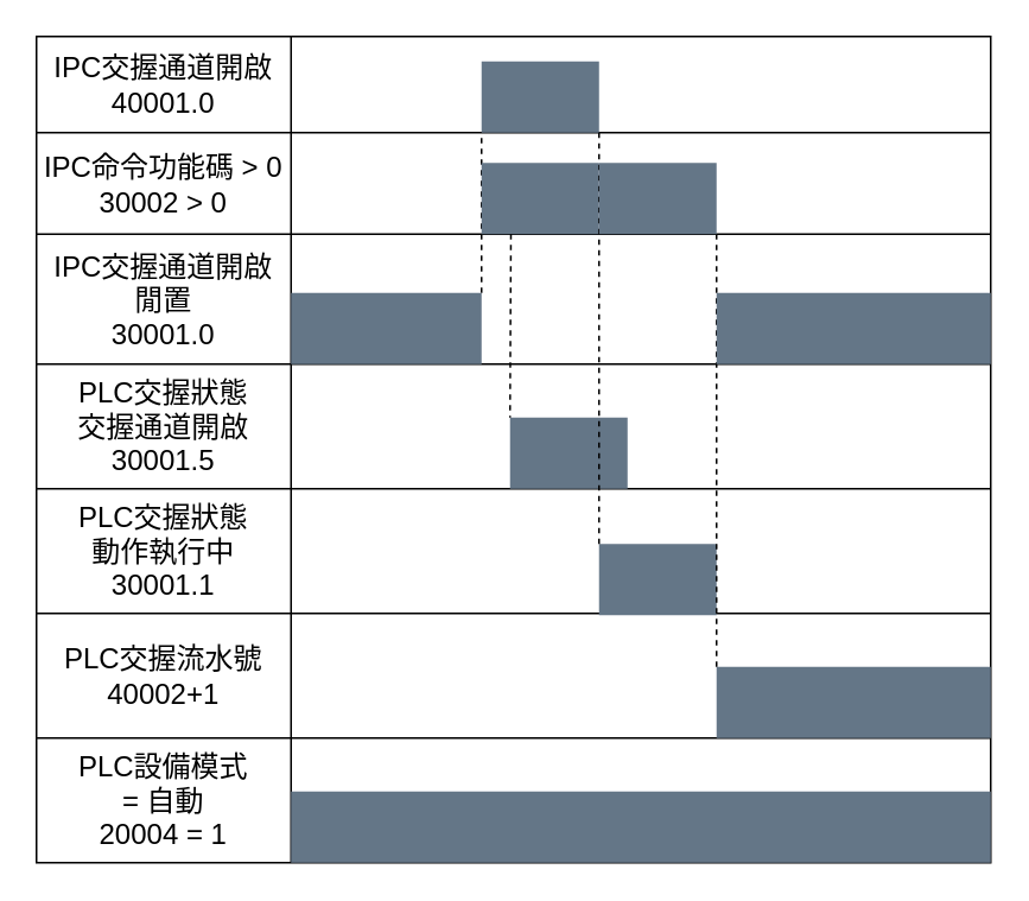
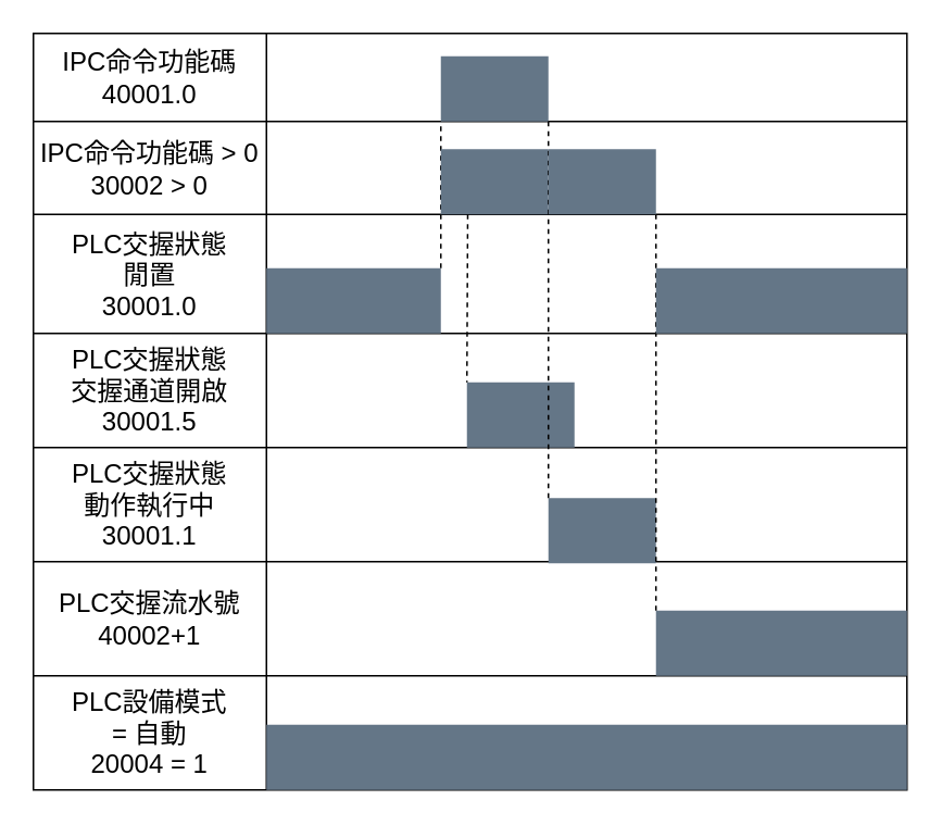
  <mxCell id="0" />
  <mxCell id="1" parent="0" />
  <mxCell id="2" value="" style="shape=table;startSize=0;container=1;collapsible=0;childLayout=tableLayout;fontSize=16;points=[[0,0,0,0,0],[0,0.25,0,0,0],[0,0.5,0,0,0],[0,0.75,0,0,0],[0,1,0,0,0],[0.25,0,0,0,0],[0.25,1,0,0,0],[0.5,0,0,0,0],[0.5,1,0,0,0],[0.75,0,0,0,0],[0.75,1,0,0,0],[1,0,0,0,0],[1,0.25,0,0,0],[1,0.5,0,0,0],[1,0.75,0,0,0],[1,1,0,0,0]];strokeColor=default;swimlaneFillColor=none;gradientColor=none;fillColor=none;" parent="1" vertex="1"><mxGeometry x="20" y="20" width="536" height="464" as="geometry" /></mxCell>
  <mxCell id="3" value="" style="shape=tableRow;horizontal=0;startSize=0;swimlaneHead=0;swimlaneBody=0;strokeColor=inherit;top=0;left=0;bottom=0;right=0;collapsible=0;dropTarget=0;fillColor=none;points=[[0,0.5],[1,0.5]];portConstraint=eastwest;fontSize=16;" parent="2" vertex="1"><mxGeometry width="536" height="54" as="geometry" /></mxCell>
- <mxCell id="4" value="IPC交握通道開啟&lt;div&gt;40001.0&lt;/div&gt;" style="shape=partialRectangle;html=1;whiteSpace=wrap;connectable=0;strokeColor=inherit;overflow=hidden;fillColor=none;top=0;left=0;bottom=0;right=0;pointerEvents=1;fontSize=16;" parent="3" vertex="1"><mxGeometry width="143" height="54" as="geometry"><mxRectangle width="143" height="54" as="alternateBounds" /></mxGeometry></mxCell>
+ <mxCell id="4" value="IPC命令功能碼&lt;div&gt;40001.0&lt;/div&gt;" style="shape=partialRectangle;html=1;whiteSpace=wrap;connectable=0;strokeColor=inherit;overflow=hidden;fillColor=none;top=0;left=0;bottom=0;right=0;pointerEvents=1;fontSize=16;" parent="3" vertex="1"><mxGeometry width="143" height="54" as="geometry"><mxRectangle width="143" height="54" as="alternateBounds" /></mxGeometry></mxCell>
  <mxCell id="5" value="" style="shape=partialRectangle;html=1;whiteSpace=wrap;connectable=0;strokeColor=inherit;overflow=hidden;fillColor=none;top=0;left=0;bottom=0;right=0;pointerEvents=1;fontSize=16;" parent="3" vertex="1"><mxGeometry x="143" width="393" height="54" as="geometry"><mxRectangle width="393" height="54" as="alternateBounds" /></mxGeometry></mxCell>
  <mxCell id="6" value="" style="shape=tableRow;horizontal=0;startSize=0;swimlaneHead=0;swimlaneBody=0;strokeColor=inherit;top=0;left=0;bottom=0;right=0;collapsible=0;dropTarget=0;fillColor=none;points=[[0,0.5],[1,0.5]];portConstraint=eastwest;fontSize=16;" parent="2" vertex="1"><mxGeometry y="54" width="536" height="57" as="geometry" /></mxCell>
  <mxCell id="7" value="IPC命令功能碼 &amp;gt; 0&lt;div&gt;30002 &amp;gt; 0&lt;/div&gt;" style="shape=partialRectangle;html=1;whiteSpace=wrap;connectable=0;strokeColor=inherit;overflow=hidden;fillColor=none;top=0;left=0;bottom=0;right=0;pointerEvents=1;fontSize=16;" parent="6" vertex="1"><mxGeometry width="143" height="57" as="geometry"><mxRectangle width="143" height="57" as="alternateBounds" /></mxGeometry></mxCell>
  <mxCell id="8" value="" style="shape=partialRectangle;html=1;whiteSpace=wrap;connectable=0;strokeColor=inherit;overflow=hidden;fillColor=none;top=0;left=0;bottom=0;right=0;pointerEvents=1;fontSize=16;" parent="6" vertex="1"><mxGeometry x="143" width="393" height="57" as="geometry"><mxRectangle width="393" height="57" as="alternateBounds" /></mxGeometry></mxCell>
  <mxCell id="9" style="shape=tableRow;horizontal=0;startSize=0;swimlaneHead=0;swimlaneBody=0;strokeColor=inherit;top=0;left=0;bottom=0;right=0;collapsible=0;dropTarget=0;fillColor=none;points=[[0,0.5],[1,0.5]];portConstraint=eastwest;fontSize=16;" parent="2" vertex="1"><mxGeometry y="111" width="536" height="73" as="geometry" /></mxCell>
- <mxCell id="10" value="IPC交握通道開啟&lt;div&gt;閒置&lt;/div&gt;&lt;div&gt;30001.0&lt;/div&gt;" style="shape=partialRectangle;html=1;whiteSpace=wrap;connectable=0;strokeColor=inherit;overflow=hidden;fillColor=none;top=0;left=0;bottom=0;right=0;pointerEvents=1;fontSize=16;" parent="9" vertex="1"><mxGeometry width="143" height="73" as="geometry"><mxRectangle width="143" height="73" as="alternateBounds" /></mxGeometry></mxCell>
+ <mxCell id="10" value="PLC交握狀態&lt;div&gt;閒置&lt;/div&gt;&lt;div&gt;30001.0&lt;/div&gt;" style="shape=partialRectangle;html=1;whiteSpace=wrap;connectable=0;strokeColor=inherit;overflow=hidden;fillColor=none;top=0;left=0;bottom=0;right=0;pointerEvents=1;fontSize=16;" parent="9" vertex="1"><mxGeometry width="143" height="73" as="geometry"><mxRectangle width="143" height="73" as="alternateBounds" /></mxGeometry></mxCell>
  <mxCell id="11" style="shape=partialRectangle;html=1;whiteSpace=wrap;connectable=0;strokeColor=inherit;overflow=hidden;fillColor=none;top=0;left=0;bottom=0;right=0;pointerEvents=1;fontSize=16;" parent="9" vertex="1"><mxGeometry x="143" width="393" height="73" as="geometry"><mxRectangle width="393" height="73" as="alternateBounds" /></mxGeometry></mxCell>
  <mxCell id="12" style="shape=tableRow;horizontal=0;startSize=0;swimlaneHead=0;swimlaneBody=0;strokeColor=inherit;top=0;left=0;bottom=0;right=0;collapsible=0;dropTarget=0;fillColor=none;points=[[0,0.5],[1,0.5]];portConstraint=eastwest;fontSize=16;" parent="2" vertex="1"><mxGeometry y="184" width="536" height="70" as="geometry" /></mxCell>
  <mxCell id="13" value="PLC交握狀態&lt;div&gt;交握通道開啟&lt;/div&gt;&lt;div&gt;30001.5&lt;/div&gt;" style="shape=partialRectangle;html=1;whiteSpace=wrap;connectable=0;strokeColor=inherit;overflow=hidden;fillColor=none;top=0;left=0;bottom=0;right=0;pointerEvents=1;fontSize=16;" parent="12" vertex="1"><mxGeometry width="143" height="70" as="geometry"><mxRectangle width="143" height="70" as="alternateBounds" /></mxGeometry></mxCell>
  <mxCell id="14" style="shape=partialRectangle;html=1;whiteSpace=wrap;connectable=0;strokeColor=inherit;overflow=hidden;fillColor=none;top=0;left=0;bottom=0;right=0;pointerEvents=1;fontSize=16;" parent="12" vertex="1"><mxGeometry x="143" width="393" height="70" as="geometry"><mxRectangle width="393" height="70" as="alternateBounds" /></mxGeometry></mxCell>
  <mxCell id="15" style="shape=tableRow;horizontal=0;startSize=0;swimlaneHead=0;swimlaneBody=0;strokeColor=inherit;top=0;left=0;bottom=0;right=0;collapsible=0;dropTarget=0;fillColor=none;points=[[0,0.5],[1,0.5]];portConstraint=eastwest;fontSize=16;" parent="2" vertex="1"><mxGeometry y="254" width="536" height="70" as="geometry" /></mxCell>
  <mxCell id="16" value="PLC交握狀態&lt;div&gt;動作執行中&lt;/div&gt;&lt;div&gt;30001.1&lt;/div&gt;" style="shape=partialRectangle;html=1;whiteSpace=wrap;connectable=0;strokeColor=inherit;overflow=hidden;fillColor=none;top=0;left=0;bottom=0;right=0;pointerEvents=1;fontSize=16;" parent="15" vertex="1"><mxGeometry width="143" height="70" as="geometry"><mxRectangle width="143" height="70" as="alternateBounds" /></mxGeometry></mxCell>
  <mxCell id="17" style="shape=partialRectangle;html=1;whiteSpace=wrap;connectable=0;strokeColor=inherit;overflow=hidden;fillColor=none;top=0;left=0;bottom=0;right=0;pointerEvents=1;fontSize=16;" parent="15" vertex="1"><mxGeometry x="143" width="393" height="70" as="geometry"><mxRectangle width="393" height="70" as="alternateBounds" /></mxGeometry></mxCell>
  <mxCell id="18" style="shape=tableRow;horizontal=0;startSize=0;swimlaneHead=0;swimlaneBody=0;strokeColor=inherit;top=0;left=0;bottom=0;right=0;collapsible=0;dropTarget=0;fillColor=none;points=[[0,0.5],[1,0.5]];portConstraint=eastwest;fontSize=16;" parent="2" vertex="1"><mxGeometry y="324" width="536" height="70" as="geometry" /></mxCell>
  <mxCell id="19" value="PLC交握流水號&lt;div&gt;40002+1&lt;/div&gt;" style="shape=partialRectangle;html=1;whiteSpace=wrap;connectable=0;strokeColor=inherit;overflow=hidden;fillColor=none;top=0;left=0;bottom=0;right=0;pointerEvents=1;fontSize=16;" parent="18" vertex="1"><mxGeometry width="143" height="70" as="geometry"><mxRectangle width="143" height="70" as="alternateBounds" /></mxGeometry></mxCell>
  <mxCell id="20" style="shape=partialRectangle;html=1;whiteSpace=wrap;connectable=0;strokeColor=inherit;overflow=hidden;fillColor=none;top=0;left=0;bottom=0;right=0;pointerEvents=1;fontSize=16;" parent="18" vertex="1"><mxGeometry x="143" width="393" height="70" as="geometry"><mxRectangle width="393" height="70" as="alternateBounds" /></mxGeometry></mxCell>
  <mxCell id="21" style="shape=tableRow;horizontal=0;startSize=0;swimlaneHead=0;swimlaneBody=0;strokeColor=inherit;top=0;left=0;bottom=0;right=0;collapsible=0;dropTarget=0;fillColor=none;points=[[0,0.5],[1,0.5]];portConstraint=eastwest;fontSize=16;" parent="2" vertex="1"><mxGeometry y="394" width="536" height="70" as="geometry" /></mxCell>
  <mxCell id="22" value="PLC設備模式&lt;div&gt;&lt;span style=&quot;background-color: transparent; color: light-dark(rgb(0, 0, 0), rgb(255, 255, 255));&quot;&gt;= 自動&lt;/span&gt;&lt;div&gt;20004 = 1&lt;/div&gt;&lt;/div&gt;" style="shape=partialRectangle;html=1;whiteSpace=wrap;connectable=0;strokeColor=inherit;overflow=hidden;fillColor=none;top=0;left=0;bottom=0;right=0;pointerEvents=1;fontSize=16;" parent="21" vertex="1"><mxGeometry width="143" height="70" as="geometry"><mxRectangle width="143" height="70" as="alternateBounds" /></mxGeometry></mxCell>
  <mxCell id="23" style="shape=partialRectangle;html=1;whiteSpace=wrap;connectable=0;strokeColor=inherit;overflow=hidden;fillColor=none;top=0;left=0;bottom=0;right=0;pointerEvents=1;fontSize=16;" parent="21" vertex="1"><mxGeometry x="143" width="393" height="70" as="geometry"><mxRectangle width="393" height="70" as="alternateBounds" /></mxGeometry></mxCell>
  <mxCell id="24" value="" style="rounded=0;whiteSpace=wrap;html=1;fillColor=#647687;fontColor=#ffffff;strokeColor=none;gradientColor=none;" parent="1" vertex="1"><mxGeometry x="270" y="34" width="66" height="40" as="geometry" /></mxCell>
  <mxCell id="25" value="" style="endArrow=none;dashed=1;html=1;rounded=0;exitX=1;exitY=0;exitDx=0;exitDy=0;entryX=0;entryY=1;entryDx=0;entryDy=0;" parent="1" source="29" target="24" edge="1"><mxGeometry width="50" height="50" relative="1" as="geometry"><mxPoint x="270" y="245" as="sourcePoint" /><mxPoint x="270" y="81" as="targetPoint" /></mxGeometry></mxCell>
  <mxCell id="26" value="" style="rounded=0;whiteSpace=wrap;html=1;fillColor=#647687;fontColor=#ffffff;strokeColor=none;gradientColor=none;" vertex="1" parent="1"><mxGeometry x="286" y="234" width="66" height="40" as="geometry" /></mxCell>
  <mxCell id="27" value="" style="rounded=0;whiteSpace=wrap;html=1;fillColor=#647687;fontColor=#ffffff;strokeColor=none;gradientColor=none;" vertex="1" parent="1"><mxGeometry x="336" y="305" width="66" height="40" as="geometry" /></mxCell>
  <mxCell id="28" value="" style="rounded=0;whiteSpace=wrap;html=1;fillColor=#647687;fontColor=#ffffff;strokeColor=none;gradientColor=none;" vertex="1" parent="1"><mxGeometry x="402" y="374" width="154" height="40" as="geometry" /></mxCell>
  <mxCell id="29" value="" style="rounded=0;whiteSpace=wrap;html=1;fillColor=#647687;fontColor=#ffffff;strokeColor=none;gradientColor=none;" vertex="1" parent="1"><mxGeometry x="163" y="164" width="107" height="40" as="geometry" /></mxCell>
  <mxCell id="30" value="" style="rounded=0;whiteSpace=wrap;html=1;fillColor=#647687;fontColor=#ffffff;strokeColor=none;gradientColor=none;" vertex="1" parent="1"><mxGeometry x="163" y="444" width="393" height="40" as="geometry" /></mxCell>
  <mxCell id="31" value="" style="endArrow=none;dashed=1;html=1;rounded=0;entryX=1;entryY=1;entryDx=0;entryDy=0;exitX=0;exitY=0;exitDx=0;exitDy=0;" edge="1" parent="1" source="28" target="36"><mxGeometry width="50" height="50" relative="1" as="geometry"><mxPoint x="360" y="432" as="sourcePoint" /><mxPoint x="360" y="201" as="targetPoint" /></mxGeometry></mxCell>
  <mxCell id="32" value="" style="rounded=0;whiteSpace=wrap;html=1;fillColor=#647687;fontColor=#ffffff;strokeColor=none;gradientColor=none;" vertex="1" parent="1"><mxGeometry x="402" y="164" width="154" height="40" as="geometry" /></mxCell>
  <mxCell id="33" value="" style="rounded=0;whiteSpace=wrap;html=1;fillColor=#647687;fontColor=#ffffff;strokeColor=none;gradientColor=none;" vertex="1" parent="1"><mxGeometry x="270" y="91" width="66" height="40" as="geometry" /></mxCell>
  <mxCell id="34" value="" style="endArrow=none;dashed=1;html=1;rounded=0;exitX=0.25;exitY=1;exitDx=0;exitDy=0;entryX=0;entryY=0;entryDx=0;entryDy=0;" edge="1" parent="1" source="33" target="26"><mxGeometry width="50" height="50" relative="1" as="geometry"><mxPoint x="306" y="148" as="sourcePoint" /><mxPoint x="306" y="131" as="targetPoint" /></mxGeometry></mxCell>
  <mxCell id="35" value="" style="endArrow=none;dashed=1;html=1;rounded=0;exitX=1;exitY=1;exitDx=0;exitDy=0;entryX=0;entryY=0;entryDx=0;entryDy=0;" edge="1" parent="1" source="24" target="27"><mxGeometry width="50" height="50" relative="1" as="geometry"><mxPoint x="306" y="221" as="sourcePoint" /><mxPoint x="306" y="324" as="targetPoint" /></mxGeometry></mxCell>
  <mxCell id="36" value="" style="rounded=0;whiteSpace=wrap;html=1;fillColor=#647687;fontColor=#ffffff;strokeColor=none;gradientColor=none;" vertex="1" parent="1"><mxGeometry x="336" y="91" width="66" height="40" as="geometry" /></mxCell>
